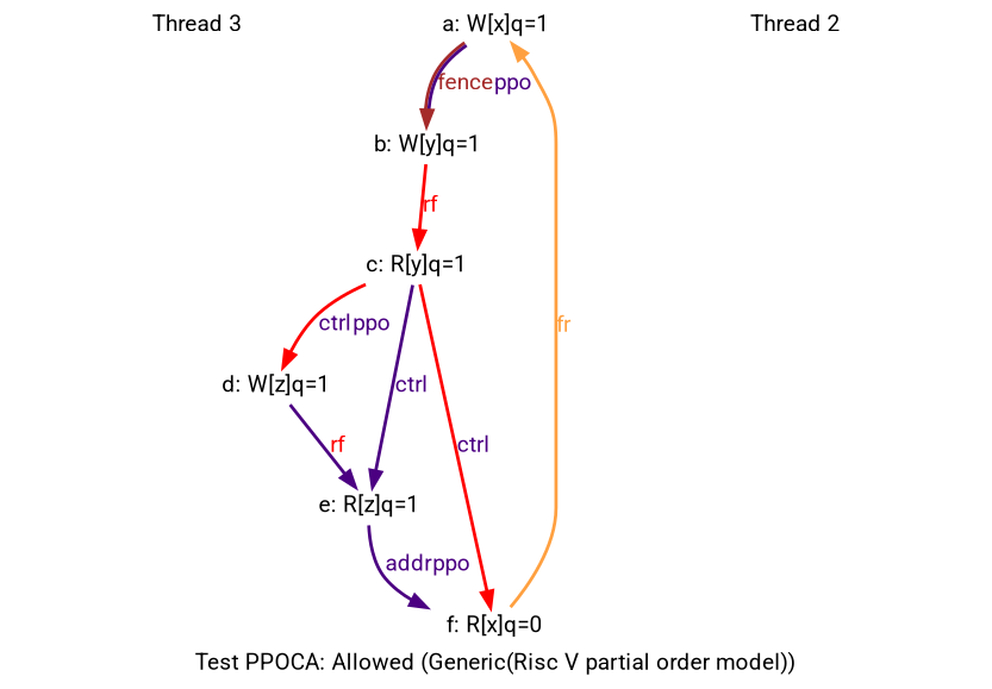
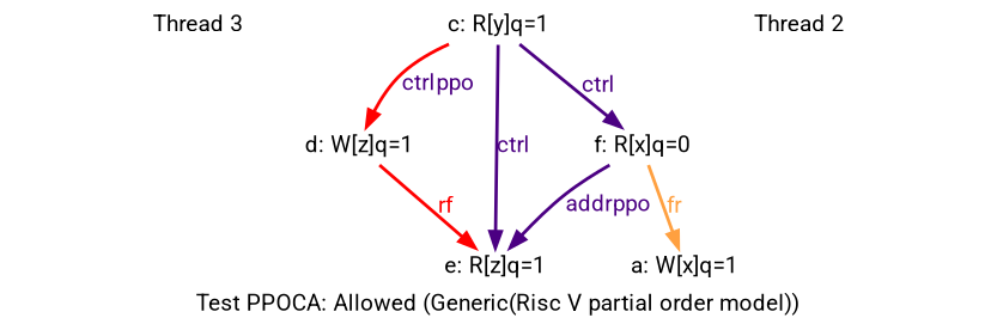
  digraph {
    fontname=Roboto
    fontsize=14
    label="Test PPOCA: Allowed (Generic(Risc V partial order model))"
    splines=spline
    node [fixedsize=false fontname=Roboto fontsize=14 shape=none]
    edge [arrowsize=1.000000 color=red fontname=Roboto fontsize=14 penwidth=2.000000]
    n1 [fixedsize=true height=0.281250 label="Thread 3" width=3.250000]
    n2 [height=0.194444 label="a: W[x]q=1" width=1.361111]
-   n3 [height=0.194444 label="b: W[y]q=1" width=1.361111]
    n4 [height=0.194444 label="c: R[y]q=1" width=1.361111]
    n5 [height=0.194444 label="d: W[z]q=1" width=1.361111]
    n6 [height=0.194444 label="e: R[z]q=1" width=1.361111]
    n7 [height=0.194444 label="f: R[x]q=0" width=1.361111]
    n8 [fixedsize=true height=0.281250 label="Thread 2" width=3.250000]
-   n2 -> n3 [color="brown:indigo" label=<<font color="brown">fence</font><font color="indigo">ppo</font>>]
-   n3 -> n4 [label=<<font color="red">rf</font>>]
    n4 -> n5 [label=<<font color="indigo">ctrl</font><font color="indigo">ppo</font>>]
    n4 -> n6 [color=indigo label=<<font color="indigo">ctrl</font>>]
-   n4 -> n7 [label=<<font color="indigo">ctrl</font>>]
-   n5 -> n6 [color=indigo label=<<font color="red">rf</font>>]
-   n6 -> n7 [color=indigo label=<<font color="indigo">addr</font><font color="indigo">ppo</font>>]
+   n4 -> n7 [color=indigo label=<<font color="indigo">ctrl</font>>]
+   n5 -> n6 [label=<<font color="red">rf</font>>]
+   n7 -> n6 [color=indigo label=<<font color="indigo">addr</font><font color="indigo">ppo</font>>]
    n7 -> n2 [color="#ffa040" label=<<font color="#ffa040">fr</font>>]
  }
